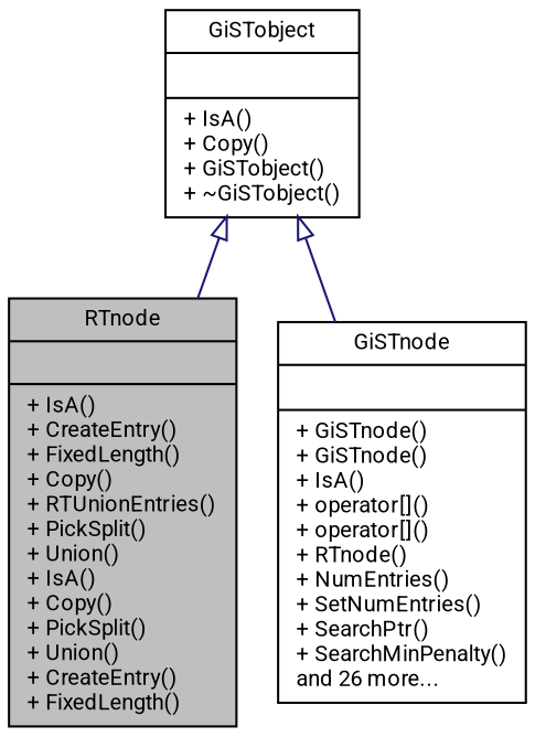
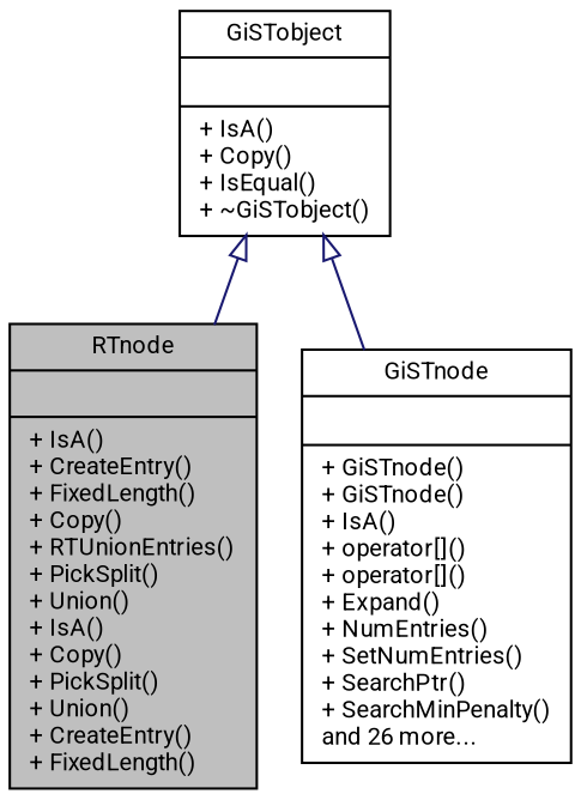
  digraph {
    fontname=Roboto
    node [color=black fillcolor=white fontname=Roboto fontsize=10 shape=record style=filled]
    edge [arrowtail=onormal color=midnightblue dir=back fontname=Roboto fontsize=10 labelfontname=Helvetica labelfontsize=10 style=solid]
    n1 [fillcolor=grey75 fontcolor=black height=0.2 label="{RTnode\n||+ IsA()\l+ CreateEntry()\l+ FixedLength()\l+ Copy()\l+ RTUnionEntries()\l+ PickSplit()\l+ Union()\l+ IsA()\l+ Copy()\l+ PickSplit()\l+ Union()\l+ CreateEntry()\l+ FixedLength()\l}" width=0.4]
-   n2 [height=0.2 label="{GiSTnode\n||+ GiSTnode()\l+ GiSTnode()\l+ IsA()\l+ operator[]()\l+ operator[]()\l+ RTnode()\l+ NumEntries()\l+ SetNumEntries()\l+ SearchPtr()\l+ SearchMinPenalty()\land 26 more...\l}" width=0.4]
-   n3 [height=0.2 label="{GiSTobject\n||+ IsA()\l+ Copy()\l+ GiSTobject()\l+ ~GiSTobject()\l}" width=0.4]
+   n2 [height=0.2 label="{GiSTnode\n||+ GiSTnode()\l+ GiSTnode()\l+ IsA()\l+ operator[]()\l+ operator[]()\l+ Expand()\l+ NumEntries()\l+ SetNumEntries()\l+ SearchPtr()\l+ SearchMinPenalty()\land 26 more...\l}" width=0.4]
+   n3 [height=0.2 label="{GiSTobject\n||+ IsA()\l+ Copy()\l+ IsEqual()\l+ ~GiSTobject()\l}" width=0.4]
    n3 -> n1
    n3 -> n2
  }
